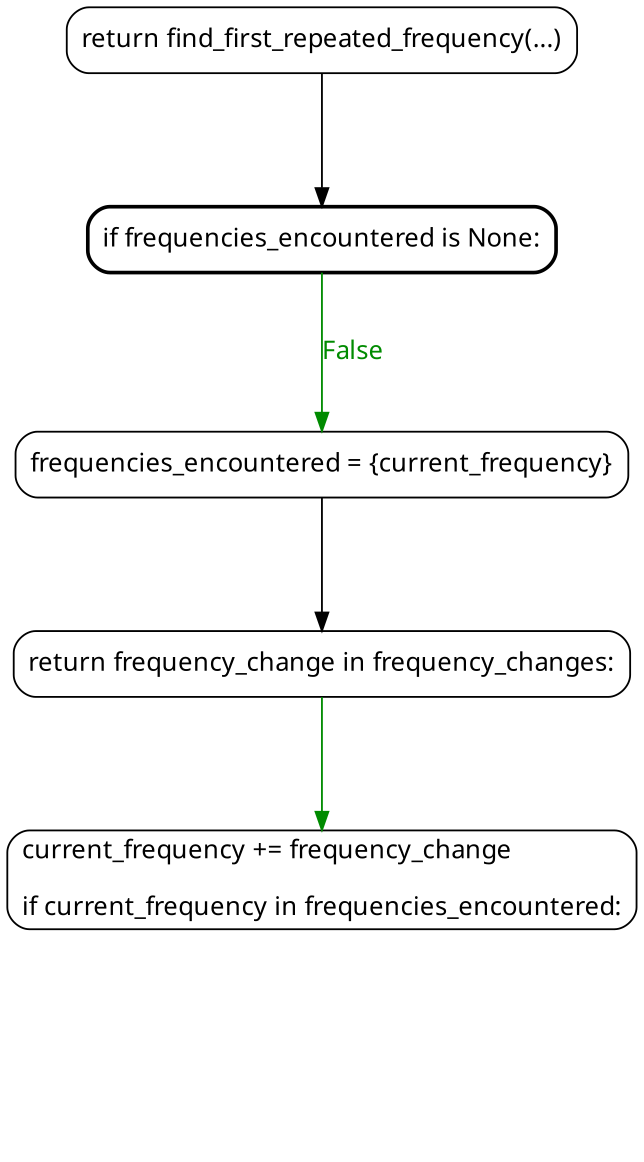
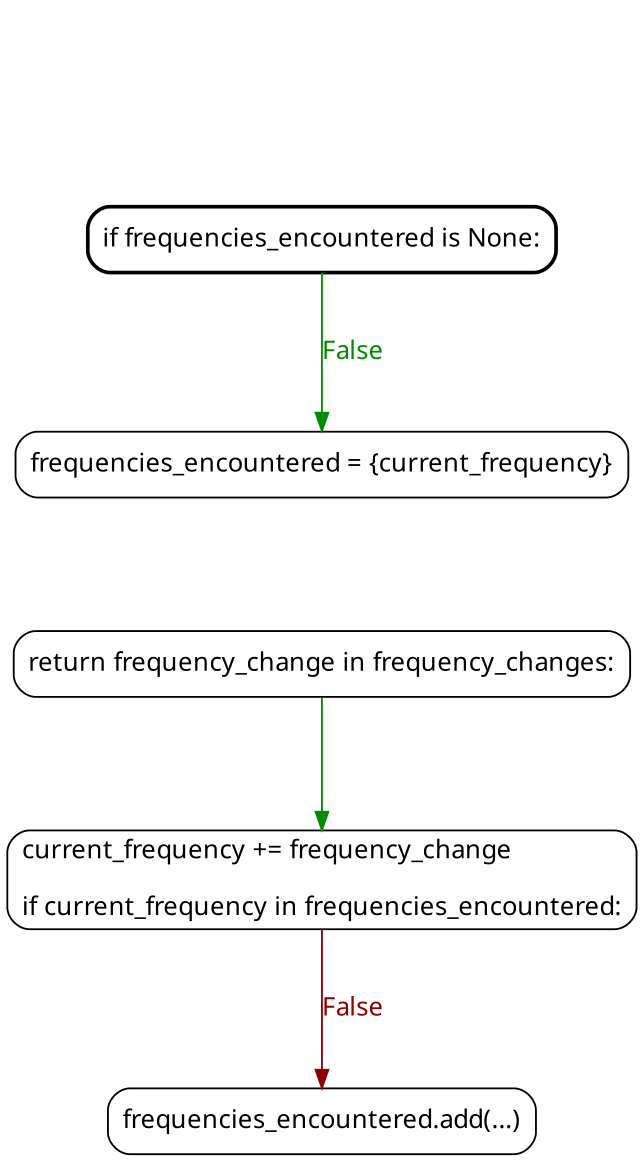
  strict digraph {
    ranksep=1.0
    node [fontname="FiraCode Nerd Font" shape=box style=rounded]
    edge [fontname="FiraCode Nerd Font"]
-   n1 [label="return find_first_repeated_frequency(...)"]
    n2 [label="if frequencies_encountered is None:" style="rounded, bold"]
    n3 [label="frequencies_encountered = {current_frequency}"]
    n4 [label="return frequency_change in frequency_changes:"]
    n5 [label="current_frequency += frequency_change\l\lif current_frequency in frequencies_encountered:\l"]
-   n1 -> n2
+   n6 [label="frequencies_encountered.add(...)"]
    n2 -> n3 [color=green4 fontcolor=green4 label=False]
-   n3 -> n4
    n4 -> n5 [color=green4 fontcolor=green4]
+   n5 -> n6 [color=red4 fontcolor=red4 label=False]
  }
